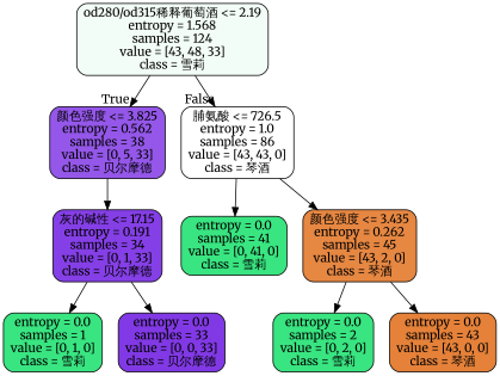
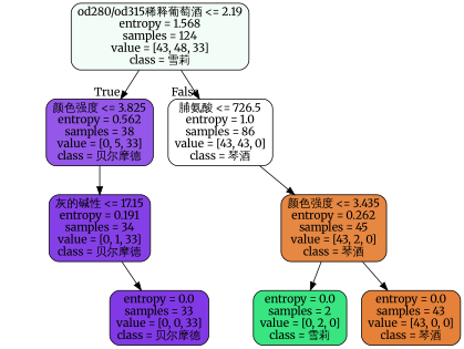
  digraph {
    fontname=Merriweather
    node [color=black fillcolor="#39e581" fontname=Merriweather shape=box style="filled, rounded"]
    edge [fontname=Merriweather]
    n1 [fillcolor="#f3fdf7" label="od280/od315稀释葡萄酒 <= 2.19\nentropy = 1.568\nsamples = 124\nvalue = [43, 48, 33]\nclass = 雪莉"]
    n2 [fillcolor="#9457e9" label="颜色强度 <= 3.825\nentropy = 0.562\nsamples = 38\nvalue = [0, 5, 33]\nclass = 贝尔摩德"]
    n3 [fillcolor="#ffffff" label="脯氨酸 <= 726.5\nentropy = 1.0\nsamples = 86\nvalue = [43, 43, 0]\nclass = 琴酒"]
    n4 [fillcolor="#853fe6" label="灰的碱性 <= 17.15\nentropy = 0.191\nsamples = 34\nvalue = [0, 1, 33]\nclass = 贝尔摩德"]
-   n5 [label="entropy = 0.0\nsamples = 41\nvalue = [0, 41, 0]\nclass = 雪莉"]
    n6 [fillcolor="#e68742" label="颜色强度 <= 3.435\nentropy = 0.262\nsamples = 45\nvalue = [43, 2, 0]\nclass = 琴酒"]
-   n7 [label="entropy = 0.0\nsamples = 1\nvalue = [0, 1, 0]\nclass = 雪莉"]
    n8 [fillcolor="#8139e5" label="entropy = 0.0\nsamples = 33\nvalue = [0, 0, 33]\nclass = 贝尔摩德"]
    n9 [label="entropy = 0.0\nsamples = 2\nvalue = [0, 2, 0]\nclass = 雪莉"]
    n10 [fillcolor="#e58139" label="entropy = 0.0\nsamples = 43\nvalue = [43, 0, 0]\nclass = 琴酒"]
    n1 -> n2 [headlabel=True labelangle=45 labeldistance=2.5]
    n1 -> n3 [headlabel=False labelangle=-45 labeldistance=2.5]
    n2 -> n4
-   n3 -> n5
    n3 -> n6
-   n4 -> n7
    n4 -> n8
    n6 -> n9
    n6 -> n10
  }
